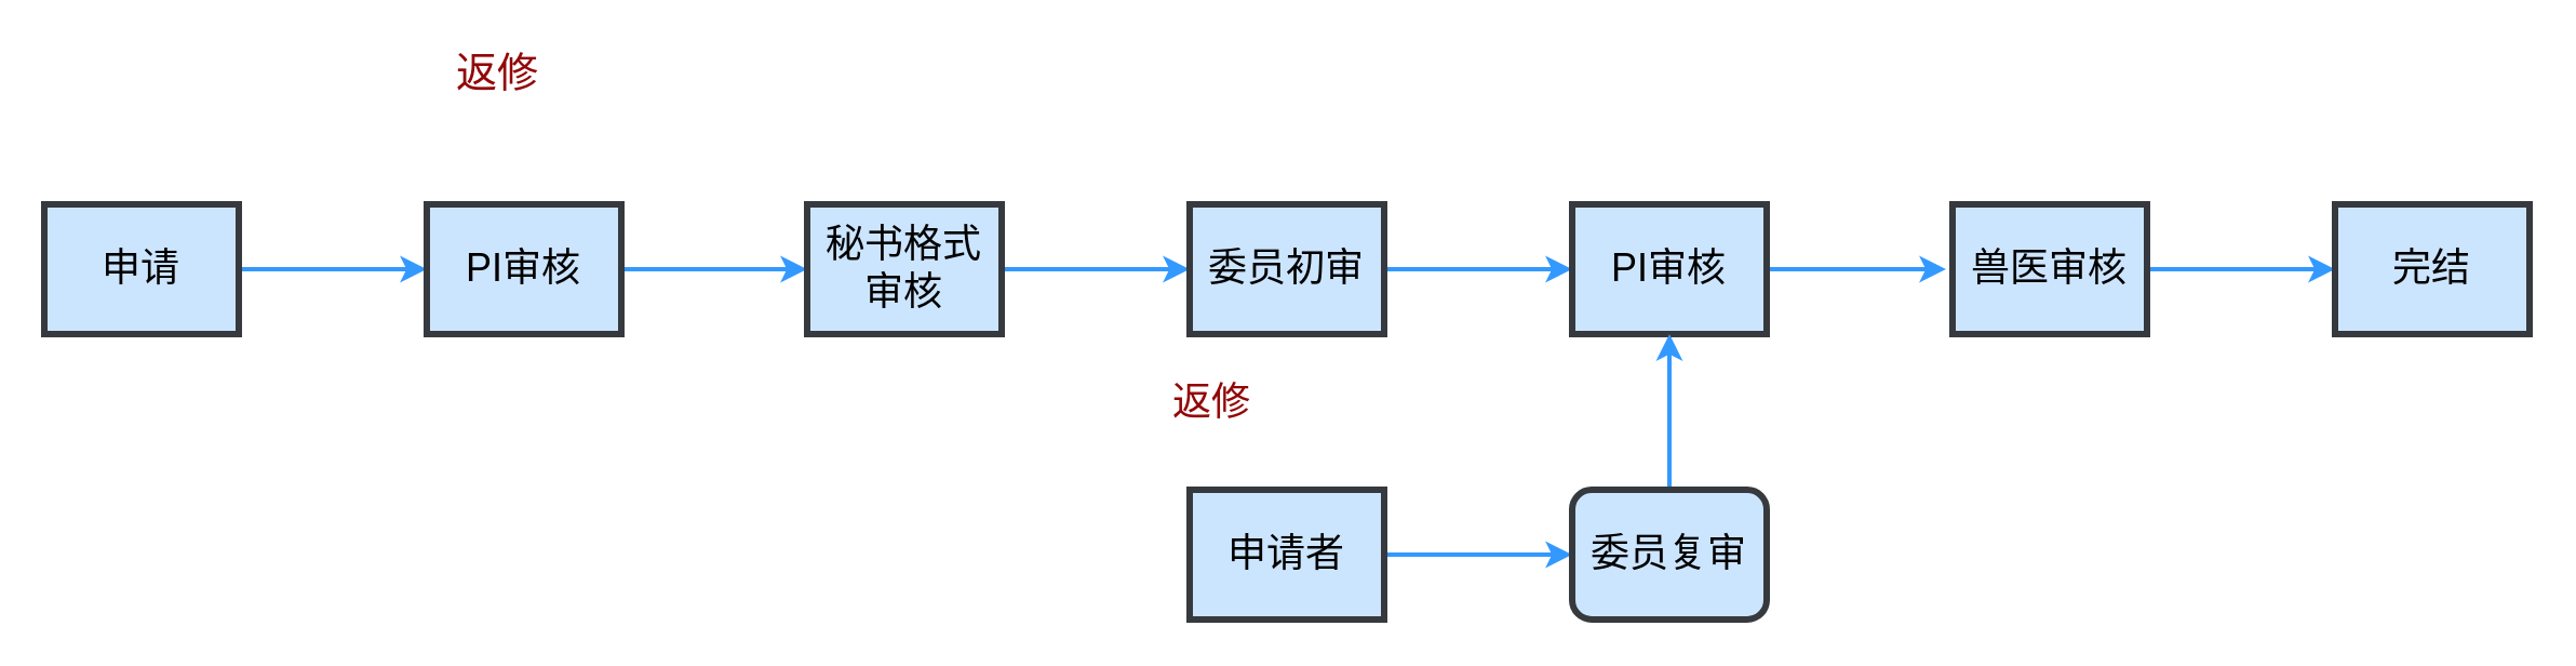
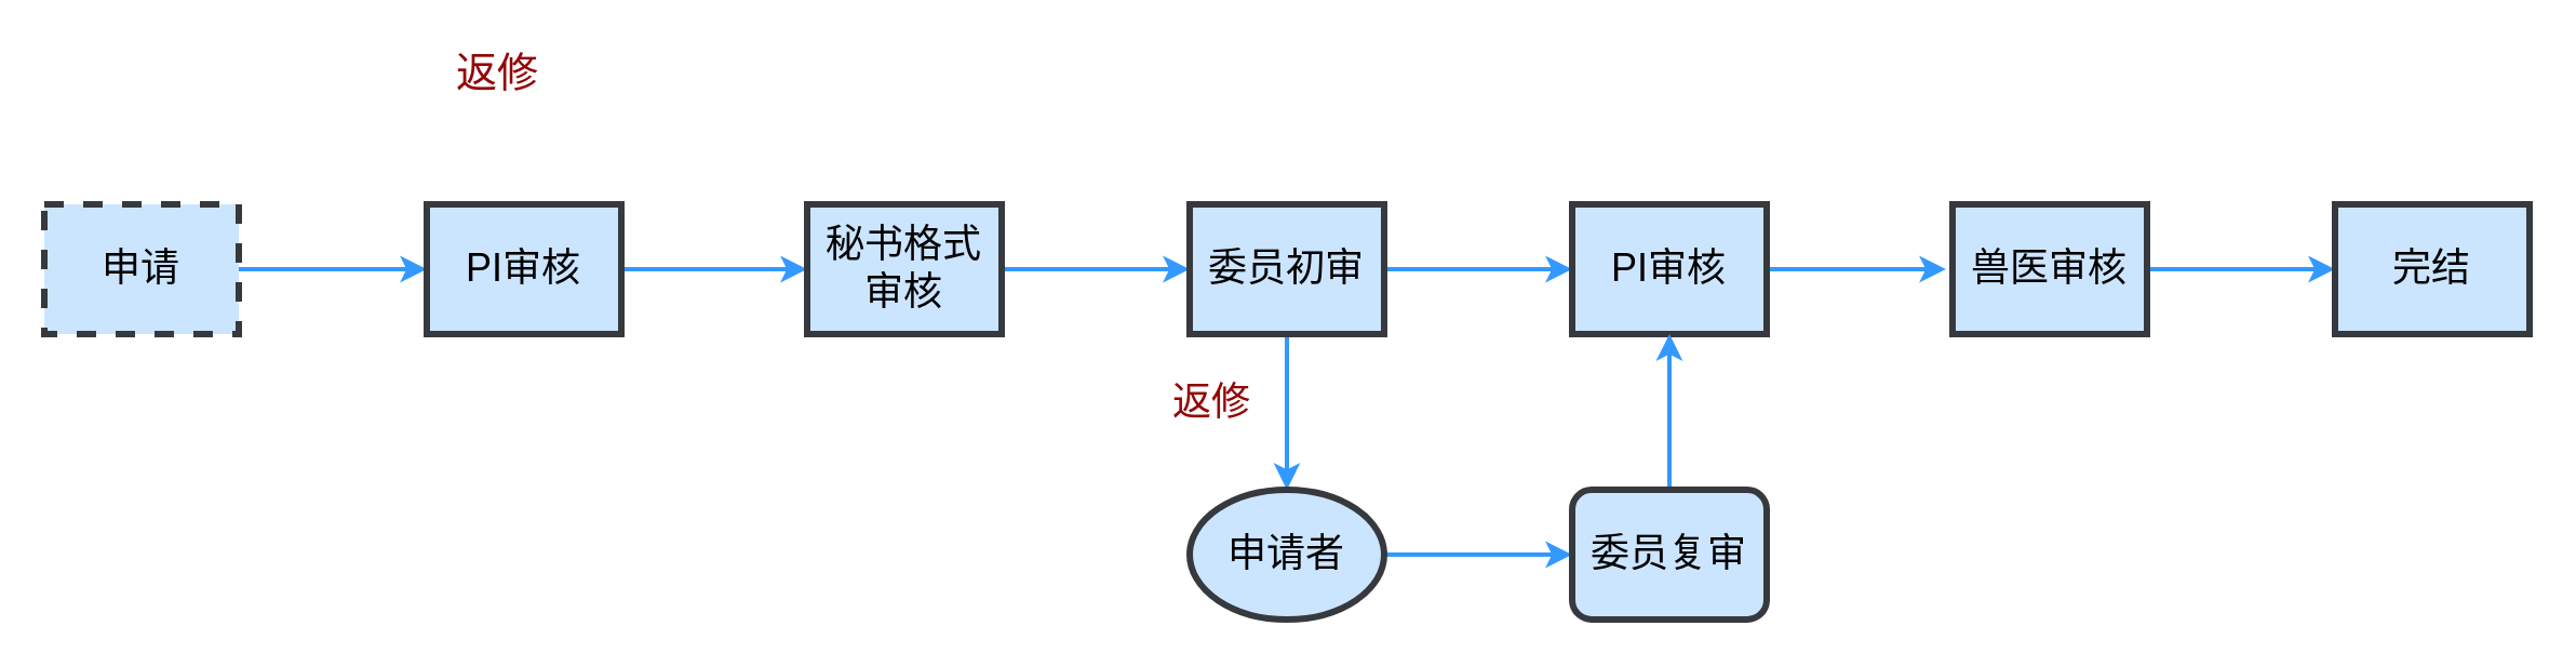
  <mxCell id="0" />
  <mxCell id="1" parent="0" />
  <mxCell id="2" style="edgeStyle=orthogonalEdgeStyle;rounded=0;orthogonalLoop=1;jettySize=auto;html=1;exitX=1;exitY=0.5;exitDx=0;exitDy=0;entryX=0;entryY=0.5;entryDx=0;entryDy=0;strokeWidth=2;strokeColor=light-dark(#3399FF,#EDEDED);" edge="1" parent="1" source="3" target="5"><mxGeometry relative="1" as="geometry" /></mxCell>
- <mxCell id="3" value="申请" style="whiteSpace=wrap;align=center;verticalAlign=middle;fontStyle=0;strokeWidth=3;fillColor=#cce5ff;fontSize=18;strokeColor=#36393d;" parent="1" vertex="1"><mxGeometry x="20" y="94" width="90" height="60" as="geometry" /></mxCell>
+ <mxCell id="3" value="申请" style="whiteSpace=wrap;align=center;verticalAlign=middle;fontStyle=0;strokeWidth=3;fillColor=#cce5ff;fontSize=18;strokeColor=#36393d;dashed=1;" parent="1" vertex="1"><mxGeometry x="20" y="94" width="90" height="60" as="geometry" /></mxCell>
  <mxCell id="4" style="edgeStyle=orthogonalEdgeStyle;rounded=0;orthogonalLoop=1;jettySize=auto;html=1;entryX=0;entryY=0.5;entryDx=0;entryDy=0;fontSize=18;strokeWidth=2;strokeColor=#3399FF;" edge="1" parent="1" source="5" target="7"><mxGeometry relative="1" as="geometry" /></mxCell>
  <mxCell id="5" value="PI审核" style="whiteSpace=wrap;align=center;verticalAlign=middle;fontStyle=0;strokeWidth=3;fillColor=#cce5ff;fontSize=18;strokeColor=#36393d;" vertex="1" parent="1"><mxGeometry x="197" y="94" width="90" height="60" as="geometry" /></mxCell>
  <mxCell id="6" style="edgeStyle=orthogonalEdgeStyle;rounded=0;orthogonalLoop=1;jettySize=auto;html=1;entryX=0;entryY=0.5;entryDx=0;entryDy=0;fontSize=18;strokeWidth=2;strokeColor=#3399FF;" edge="1" parent="1" source="7" target="10"><mxGeometry relative="1" as="geometry" /></mxCell>
  <mxCell id="7" value="秘书格式审核" style="whiteSpace=wrap;align=center;verticalAlign=middle;fontStyle=0;strokeWidth=3;fillColor=#cce5ff;fontSize=18;strokeColor=#36393d;" vertex="1" parent="1"><mxGeometry x="373" y="94" width="90" height="60" as="geometry" /></mxCell>
  <mxCell id="8" style="edgeStyle=orthogonalEdgeStyle;rounded=0;orthogonalLoop=1;jettySize=auto;html=1;entryX=0;entryY=0.5;entryDx=0;entryDy=0;fontSize=18;strokeWidth=2;strokeColor=#3399FF;" edge="1" parent="1" source="10" target="12"><mxGeometry relative="1" as="geometry" /></mxCell>
+ <mxCell id="9" value="" style="edgeStyle=orthogonalEdgeStyle;rounded=0;orthogonalLoop=1;jettySize=auto;html=1;strokeWidth=2;strokeColor=#3399FF;" edge="1" parent="1" source="10" target="17"><mxGeometry relative="1" as="geometry" /></mxCell>
  <mxCell id="10" value="委员初审" style="whiteSpace=wrap;align=center;verticalAlign=middle;fontStyle=0;strokeWidth=3;fillColor=#cce5ff;fontSize=18;strokeColor=#36393d;" vertex="1" parent="1"><mxGeometry x="550" y="94" width="90" height="60" as="geometry" /></mxCell>
  <mxCell id="11" value="" style="edgeStyle=orthogonalEdgeStyle;rounded=0;orthogonalLoop=1;jettySize=auto;html=1;strokeWidth=2;strokeColor=#3399FF;" edge="1" parent="1" source="12"><mxGeometry relative="1" as="geometry"><mxPoint x="900" y="124" as="targetPoint" /></mxGeometry></mxCell>
  <mxCell id="12" value="PI审核" style="whiteSpace=wrap;align=center;verticalAlign=middle;fontStyle=0;strokeWidth=3;fillColor=#cce5ff;fontSize=18;strokeColor=#36393d;" vertex="1" parent="1"><mxGeometry x="727" y="94" width="90" height="60" as="geometry" /></mxCell>
  <mxCell id="13" style="edgeStyle=orthogonalEdgeStyle;rounded=0;orthogonalLoop=1;jettySize=auto;html=1;entryX=0;entryY=0.5;entryDx=0;entryDy=0;fontSize=18;strokeWidth=2;strokeColor=#3399FF;" edge="1" parent="1" source="14" target="15"><mxGeometry relative="1" as="geometry" /></mxCell>
  <mxCell id="14" value="兽医审核" style="whiteSpace=wrap;align=center;verticalAlign=middle;fontStyle=0;strokeWidth=3;fillColor=#cce5ff;fontSize=18;strokeColor=#36393d;" vertex="1" parent="1"><mxGeometry x="903" y="94" width="90" height="60" as="geometry" /></mxCell>
  <mxCell id="15" value="完结" style="whiteSpace=wrap;align=center;verticalAlign=middle;fontStyle=0;strokeWidth=3;fillColor=#cce5ff;fontSize=18;strokeColor=#36393d;" vertex="1" parent="1"><mxGeometry x="1080" y="94" width="90" height="60" as="geometry" /></mxCell>
  <mxCell id="16" style="edgeStyle=orthogonalEdgeStyle;rounded=0;orthogonalLoop=1;jettySize=auto;html=1;entryX=0;entryY=0.5;entryDx=0;entryDy=0;strokeWidth=2;strokeColor=#3399FF;" edge="1" parent="1" source="17" target="19"><mxGeometry relative="1" as="geometry" /></mxCell>
- <mxCell id="17" value="申请者" style="whiteSpace=wrap;align=center;verticalAlign=middle;fontStyle=0;strokeWidth=3;fillColor=#cce5ff;strokeColor=#36393d;fontSize=18;" vertex="1" parent="1"><mxGeometry x="550" y="226" width="90" height="60" as="geometry" /></mxCell>
+ <mxCell id="17" value="申请者" style="ellipse;whiteSpace=wrap;align=center;verticalAlign=middle;fontStyle=0;strokeWidth=3;fillColor=#cce5ff;strokeColor=#36393d;fontSize=18;" vertex="1" parent="1"><mxGeometry x="550" y="226" width="90" height="60" as="geometry" /></mxCell>
  <mxCell id="18" style="edgeStyle=orthogonalEdgeStyle;rounded=0;orthogonalLoop=1;jettySize=auto;html=1;entryX=0.5;entryY=1;entryDx=0;entryDy=0;strokeWidth=2;strokeColor=#3399FF;" edge="1" parent="1" source="19" target="12"><mxGeometry relative="1" as="geometry" /></mxCell>
  <mxCell id="19" value="委员复审" style="whiteSpace=wrap;align=center;verticalAlign=middle;fontStyle=0;strokeWidth=3;fillColor=#cce5ff;strokeColor=#36393d;fontSize=18;rounded=1;" vertex="1" parent="1"><mxGeometry x="727" y="226" width="90" height="60" as="geometry" /></mxCell>
  <mxCell id="20" value="返修" style="text;spacingTop=-5;align=center;fontSize=19;fontColor=light-dark(#920707, #ededed);" vertex="1" parent="1"><mxGeometry x="200" y="20" width="60" height="50" as="geometry" /></mxCell>
  <mxCell id="21" value="返修" style="text;html=1;align=center;verticalAlign=middle;resizable=0;points=[];autosize=1;strokeColor=none;fillColor=none;fontSize=18;strokeWidth=2;fontColor=light-dark(#920707, #ededed);" vertex="1" parent="1"><mxGeometry x="530" y="166" width="60" height="40" as="geometry" /></mxCell>
